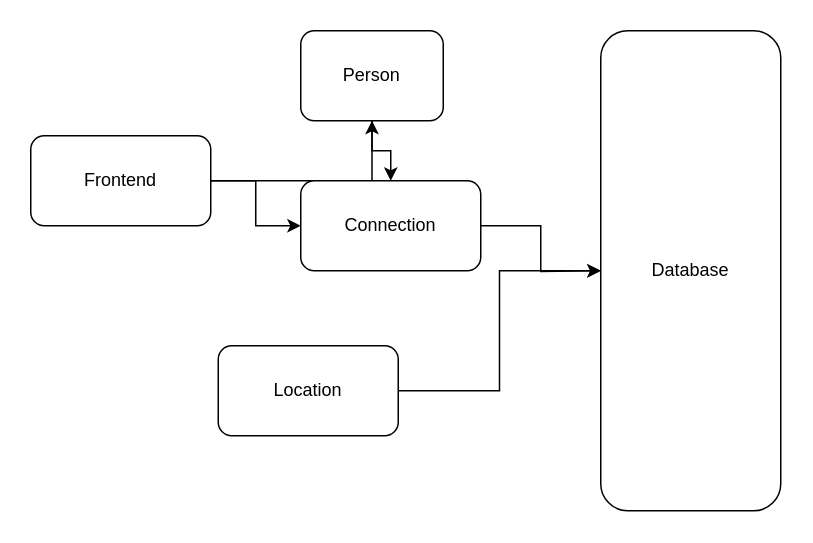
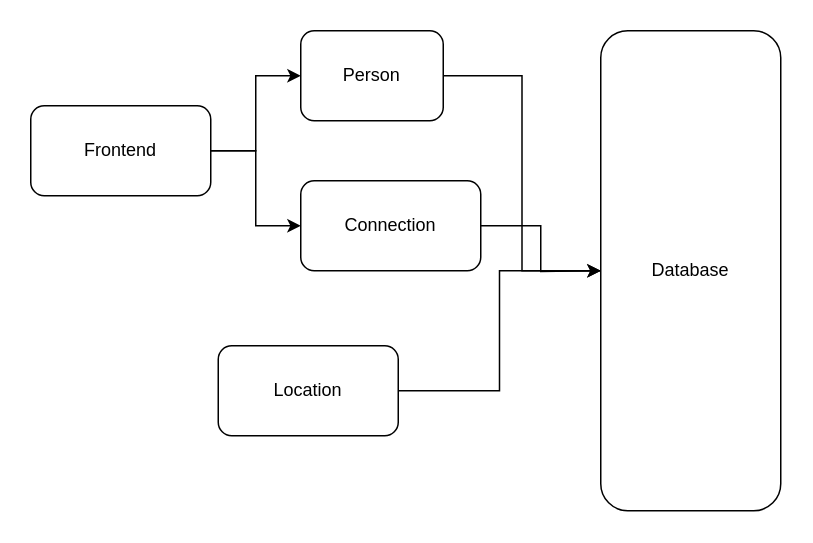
  <mxCell id="0" />
  <mxCell id="1" parent="0" />
  <mxCell id="2" value="" style="edgeStyle=orthogonalEdgeStyle;rounded=0;orthogonalLoop=1;jettySize=auto;html=1;" parent="1" source="4" target="6" edge="1"><mxGeometry relative="1" as="geometry" /></mxCell>
  <mxCell id="3" style="edgeStyle=orthogonalEdgeStyle;rounded=0;orthogonalLoop=1;jettySize=auto;html=1;entryX=0;entryY=0.5;entryDx=0;entryDy=0;" parent="1" source="4" target="8" edge="1"><mxGeometry relative="1" as="geometry" /></mxCell>
- <mxCell id="4" value="Frontend" style="rounded=1;whiteSpace=wrap;html=1;" parent="1" vertex="1"><mxGeometry x="20" y="90" width="120" height="60" as="geometry" /></mxCell>
- <mxCell id="5" style="edgeStyle=orthogonalEdgeStyle;rounded=0;orthogonalLoop=1;jettySize=auto;html=1;" parent="1" source="6" target="8" edge="1"><mxGeometry relative="1" as="geometry" /></mxCell>
+ <mxCell id="4" value="Frontend" style="rounded=1;whiteSpace=wrap;html=1;" parent="1" vertex="1"><mxGeometry x="20" y="70" width="120" height="60" as="geometry" /></mxCell>
+ <mxCell id="5" style="edgeStyle=orthogonalEdgeStyle;rounded=0;orthogonalLoop=1;jettySize=auto;html=1;" parent="1" source="6" target="9" edge="1"><mxGeometry relative="1" as="geometry" /></mxCell>
  <mxCell id="6" value="Person" style="rounded=1;whiteSpace=wrap;html=1;" parent="1" vertex="1"><mxGeometry x="200" y="20" width="95" height="60" as="geometry" /></mxCell>
  <mxCell id="7" style="edgeStyle=orthogonalEdgeStyle;rounded=0;orthogonalLoop=1;jettySize=auto;html=1;" parent="1" source="8" edge="1"><mxGeometry relative="1" as="geometry"><mxPoint x="400" y="180" as="targetPoint" /></mxGeometry></mxCell>
  <mxCell id="8" value="Connection" style="rounded=1;whiteSpace=wrap;html=1;" parent="1" vertex="1"><mxGeometry x="200" y="120" width="120" height="60" as="geometry" /></mxCell>
  <mxCell id="9" value="Database" style="rounded=1;whiteSpace=wrap;html=1;" parent="1" vertex="1"><mxGeometry x="400" y="20" width="120" height="320" as="geometry" /></mxCell>
- <mxCell id="10" style="edgeStyle=orthogonalEdgeStyle;rounded=0;orthogonalLoop=1;jettySize=auto;html=1;entryX=0;entryY=0.5;entryDx=0;entryDy=0;" parent="1" source="11" target="9" edge="1"><mxGeometry relative="1" as="geometry" /></mxCell>
+ <mxCell id="10" style="edgeStyle=orthogonalEdgeStyle;rounded=0;orthogonalLoop=1;jettySize=auto;html=1;entryX=0;entryY=0.5;entryDx=0;entryDy=0;endArrow=none;" parent="1" source="11" target="9" edge="1"><mxGeometry relative="1" as="geometry" /></mxCell>
  <mxCell id="11" value="Location" style="rounded=1;whiteSpace=wrap;html=1;" parent="1" vertex="1"><mxGeometry x="145" y="230" width="120" height="60" as="geometry" /></mxCell>
